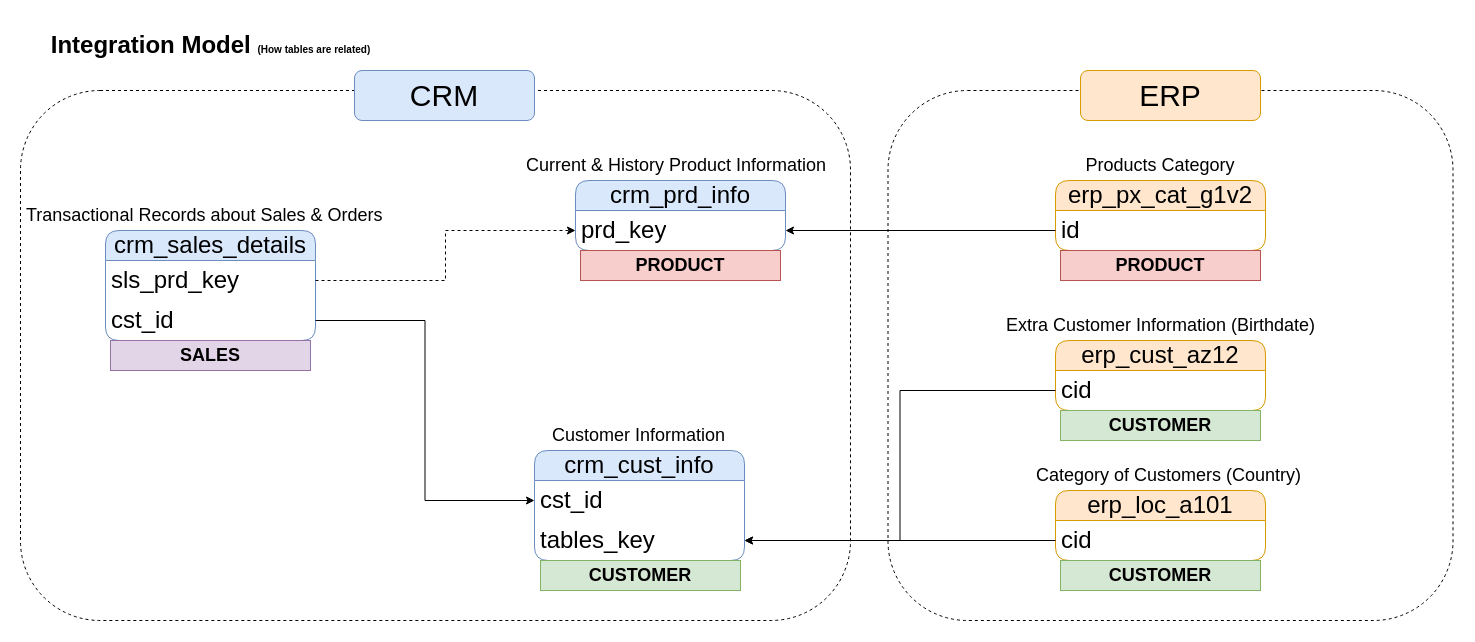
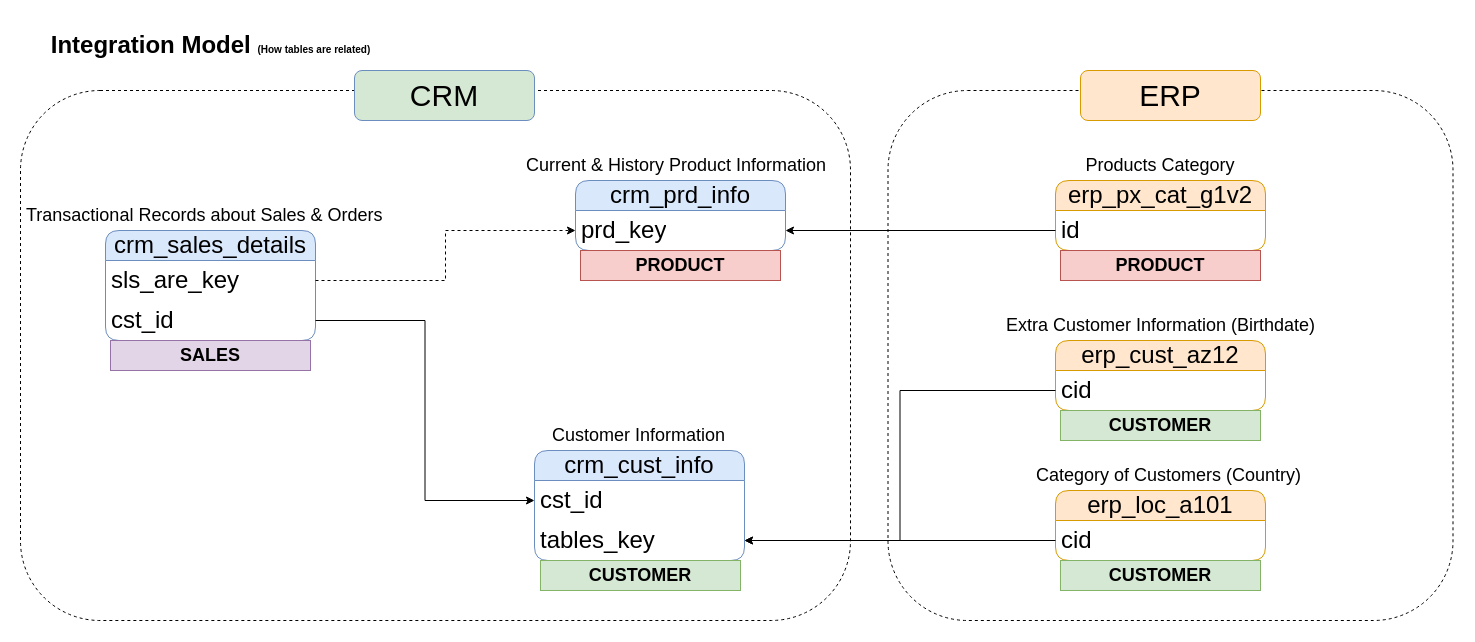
  <mxCell id="0" />
  <mxCell id="1" parent="0" />
  <mxCell id="2" value="" style="rounded=1;whiteSpace=wrap;html=1;fillColor=none;dashed=1;" parent="1" vertex="1"><mxGeometry x="20" y="90" width="830" height="530" as="geometry" /></mxCell>
  <mxCell id="3" value="" style="rounded=1;whiteSpace=wrap;html=1;fillColor=none;dashed=1;" parent="1" vertex="1"><mxGeometry x="887.5" y="90" width="565" height="530" as="geometry" /></mxCell>
  <mxCell id="4" value="Integration Model &lt;font size=&quot;1&quot;&gt;(How tables are related)&lt;/font&gt;" style="text;strokeColor=none;fillColor=none;html=1;fontSize=24;fontStyle=1;verticalAlign=middle;align=center;" parent="1" vertex="1"><mxGeometry x="35" y="20" width="350" height="50" as="geometry" /></mxCell>
  <mxCell id="5" value="crm_cust_info" style="swimlane;fontStyle=0;childLayout=stackLayout;horizontal=1;startSize=30;horizontalStack=0;resizeParent=1;resizeParentMax=0;resizeLast=0;collapsible=1;marginBottom=0;whiteSpace=wrap;html=1;rounded=1;fillColor=#dae8fc;strokeColor=#6c8ebf;fontSize=24;" parent="1" vertex="1"><mxGeometry x="534" y="450" width="210" height="110" as="geometry" /></mxCell>
  <mxCell id="6" value="cst_id" style="text;strokeColor=none;fillColor=none;align=left;verticalAlign=middle;spacingLeft=4;spacingRight=4;overflow=hidden;points=[[0,0.5],[1,0.5]];portConstraint=eastwest;rotatable=0;whiteSpace=wrap;html=1;fontSize=24;" parent="5" vertex="1"><mxGeometry y="30" width="210" height="40" as="geometry" /></mxCell>
  <mxCell id="7" value="tables_key" style="text;strokeColor=none;fillColor=none;align=left;verticalAlign=middle;spacingLeft=4;spacingRight=4;overflow=hidden;points=[[0,0.5],[1,0.5]];portConstraint=eastwest;rotatable=0;whiteSpace=wrap;html=1;fontSize=24;" parent="5" vertex="1"><mxGeometry y="70" width="210" height="40" as="geometry" /></mxCell>
  <mxCell id="8" value="Customer Information" style="text;strokeColor=none;fillColor=none;align=left;verticalAlign=middle;spacingLeft=4;spacingRight=4;overflow=hidden;points=[[0,0.5],[1,0.5]];portConstraint=eastwest;rotatable=0;whiteSpace=wrap;html=1;fontSize=18;" parent="1" vertex="1"><mxGeometry x="546" y="420" width="186" height="30" as="geometry" /></mxCell>
  <mxCell id="9" value="crm_prd_info" style="swimlane;fontStyle=0;childLayout=stackLayout;horizontal=1;startSize=30;horizontalStack=0;resizeParent=1;resizeParentMax=0;resizeLast=0;collapsible=1;marginBottom=0;whiteSpace=wrap;html=1;rounded=1;fillColor=#dae8fc;strokeColor=#6c8ebf;fontSize=24;" parent="1" vertex="1"><mxGeometry x="575" y="180" width="210" height="70" as="geometry" /></mxCell>
  <mxCell id="10" value="prd_key" style="text;strokeColor=none;fillColor=none;align=left;verticalAlign=middle;spacingLeft=4;spacingRight=4;overflow=hidden;points=[[0,0.5],[1,0.5]];portConstraint=eastwest;rotatable=0;whiteSpace=wrap;html=1;fontSize=24;" parent="9" vertex="1"><mxGeometry y="30" width="210" height="40" as="geometry" /></mxCell>
  <mxCell id="11" value="Current &amp;amp; History Product Information" style="text;strokeColor=none;fillColor=none;align=left;verticalAlign=middle;spacingLeft=4;spacingRight=4;overflow=hidden;points=[[0,0.5],[1,0.5]];portConstraint=eastwest;rotatable=0;whiteSpace=wrap;html=1;fontSize=18;" parent="1" vertex="1"><mxGeometry x="520" y="150" width="320" height="30" as="geometry" /></mxCell>
  <mxCell id="12" value="crm_sales_details" style="swimlane;fontStyle=0;childLayout=stackLayout;horizontal=1;startSize=30;horizontalStack=0;resizeParent=1;resizeParentMax=0;resizeLast=0;collapsible=1;marginBottom=0;whiteSpace=wrap;html=1;rounded=1;fillColor=#dae8fc;strokeColor=#6c8ebf;fontSize=24;" parent="1" vertex="1"><mxGeometry x="105" y="230" width="210" height="110" as="geometry" /></mxCell>
- <mxCell id="13" value="sls_prd_key" style="text;strokeColor=none;fillColor=none;align=left;verticalAlign=middle;spacingLeft=4;spacingRight=4;overflow=hidden;points=[[0,0.5],[1,0.5]];portConstraint=eastwest;rotatable=0;whiteSpace=wrap;html=1;fontSize=24;" parent="12" vertex="1"><mxGeometry y="30" width="210" height="40" as="geometry" /></mxCell>
+ <mxCell id="13" value="sls_are_key" style="text;strokeColor=none;fillColor=none;align=left;verticalAlign=middle;spacingLeft=4;spacingRight=4;overflow=hidden;points=[[0,0.5],[1,0.5]];portConstraint=eastwest;rotatable=0;whiteSpace=wrap;html=1;fontSize=24;" parent="12" vertex="1"><mxGeometry y="30" width="210" height="40" as="geometry" /></mxCell>
  <mxCell id="14" value="cst_id" style="text;strokeColor=none;fillColor=none;align=left;verticalAlign=middle;spacingLeft=4;spacingRight=4;overflow=hidden;points=[[0,0.5],[1,0.5]];portConstraint=eastwest;rotatable=0;whiteSpace=wrap;html=1;fontSize=24;" parent="12" vertex="1"><mxGeometry y="70" width="210" height="40" as="geometry" /></mxCell>
  <mxCell id="15" value="Transactional Records about Sales &amp;amp; Orders" style="text;strokeColor=none;fillColor=none;align=left;verticalAlign=middle;spacingLeft=4;spacingRight=4;overflow=hidden;points=[[0,0.5],[1,0.5]];portConstraint=eastwest;rotatable=0;whiteSpace=wrap;html=1;fontSize=18;" parent="1" vertex="1"><mxGeometry x="20" y="200" width="380" height="30" as="geometry" /></mxCell>
  <mxCell id="16" style="edgeStyle=orthogonalEdgeStyle;rounded=0;orthogonalLoop=1;jettySize=auto;html=1;entryX=0;entryY=0.5;entryDx=0;entryDy=0;" parent="1" source="14" target="6" edge="1"><mxGeometry relative="1" as="geometry" /></mxCell>
  <mxCell id="17" style="edgeStyle=orthogonalEdgeStyle;rounded=0;orthogonalLoop=1;jettySize=auto;html=1;entryX=0;entryY=0.5;entryDx=0;entryDy=0;dashed=1;" parent="1" source="13" target="10" edge="1"><mxGeometry relative="1" as="geometry" /></mxCell>
  <mxCell id="18" value="erp_cust_az12" style="swimlane;fontStyle=0;childLayout=stackLayout;horizontal=1;startSize=30;horizontalStack=0;resizeParent=1;resizeParentMax=0;resizeLast=0;collapsible=1;marginBottom=0;whiteSpace=wrap;html=1;rounded=1;fillColor=#ffe6cc;strokeColor=#d79b00;fontSize=24;" parent="1" vertex="1"><mxGeometry x="1055" y="340" width="210" height="70" as="geometry" /></mxCell>
  <mxCell id="19" value="cid" style="text;strokeColor=none;fillColor=none;align=left;verticalAlign=middle;spacingLeft=4;spacingRight=4;overflow=hidden;points=[[0,0.5],[1,0.5]];portConstraint=eastwest;rotatable=0;whiteSpace=wrap;html=1;fontSize=24;" parent="18" vertex="1"><mxGeometry y="30" width="210" height="40" as="geometry" /></mxCell>
  <mxCell id="20" value="Extra Customer Information (Birthdate)" style="text;strokeColor=none;fillColor=none;align=left;verticalAlign=middle;spacingLeft=4;spacingRight=4;overflow=hidden;points=[[0,0.5],[1,0.5]];portConstraint=eastwest;rotatable=0;whiteSpace=wrap;html=1;fontSize=18;" parent="1" vertex="1"><mxGeometry x="1000" y="310" width="320" height="30" as="geometry" /></mxCell>
  <mxCell id="21" style="edgeStyle=orthogonalEdgeStyle;rounded=0;orthogonalLoop=1;jettySize=auto;html=1;entryX=1;entryY=0.5;entryDx=0;entryDy=0;" parent="1" source="19" target="7" edge="1"><mxGeometry relative="1" as="geometry" /></mxCell>
  <mxCell id="22" value="erp_loc_a101" style="swimlane;fontStyle=0;childLayout=stackLayout;horizontal=1;startSize=30;horizontalStack=0;resizeParent=1;resizeParentMax=0;resizeLast=0;collapsible=1;marginBottom=0;whiteSpace=wrap;html=1;rounded=1;fillColor=#ffe6cc;strokeColor=#d79b00;fontSize=24;" parent="1" vertex="1"><mxGeometry x="1055" y="490" width="210" height="70" as="geometry" /></mxCell>
  <mxCell id="23" value="cid" style="text;strokeColor=none;fillColor=none;align=left;verticalAlign=middle;spacingLeft=4;spacingRight=4;overflow=hidden;points=[[0,0.5],[1,0.5]];portConstraint=eastwest;rotatable=0;whiteSpace=wrap;html=1;fontSize=24;" parent="22" vertex="1"><mxGeometry y="30" width="210" height="40" as="geometry" /></mxCell>
  <mxCell id="24" value="Category of Customers (Country)" style="text;strokeColor=none;fillColor=none;align=left;verticalAlign=middle;spacingLeft=4;spacingRight=4;overflow=hidden;points=[[0,0.5],[1,0.5]];portConstraint=eastwest;rotatable=0;whiteSpace=wrap;html=1;fontSize=18;" parent="1" vertex="1"><mxGeometry x="1030" y="460" width="280" height="30" as="geometry" /></mxCell>
  <mxCell id="25" style="edgeStyle=orthogonalEdgeStyle;rounded=0;orthogonalLoop=1;jettySize=auto;html=1;entryX=1;entryY=0.5;entryDx=0;entryDy=0;" parent="1" source="23" target="7" edge="1"><mxGeometry relative="1" as="geometry" /></mxCell>
  <mxCell id="26" value="erp_px_cat_g1v2" style="swimlane;fontStyle=0;childLayout=stackLayout;horizontal=1;startSize=30;horizontalStack=0;resizeParent=1;resizeParentMax=0;resizeLast=0;collapsible=1;marginBottom=0;whiteSpace=wrap;html=1;rounded=1;fillColor=#ffe6cc;strokeColor=#d79b00;fontSize=24;" parent="1" vertex="1"><mxGeometry x="1055" y="180" width="210" height="70" as="geometry" /></mxCell>
  <mxCell id="27" value="id" style="text;strokeColor=none;fillColor=none;align=left;verticalAlign=middle;spacingLeft=4;spacingRight=4;overflow=hidden;points=[[0,0.5],[1,0.5]];portConstraint=eastwest;rotatable=0;whiteSpace=wrap;html=1;fontSize=24;" parent="26" vertex="1"><mxGeometry y="30" width="210" height="40" as="geometry" /></mxCell>
  <mxCell id="28" value="Products Category" style="text;strokeColor=none;fillColor=none;align=center;verticalAlign=middle;spacingLeft=4;spacingRight=4;overflow=hidden;points=[[0,0.5],[1,0.5]];portConstraint=eastwest;rotatable=0;whiteSpace=wrap;html=1;fontSize=18;" parent="1" vertex="1"><mxGeometry x="1000" y="150" width="320" height="30" as="geometry" /></mxCell>
  <mxCell id="29" style="edgeStyle=orthogonalEdgeStyle;rounded=0;orthogonalLoop=1;jettySize=auto;html=1;entryX=1;entryY=0.5;entryDx=0;entryDy=0;" parent="1" source="27" target="10" edge="1"><mxGeometry relative="1" as="geometry" /></mxCell>
- <mxCell id="30" value="&lt;font style=&quot;font-size: 30px;&quot;&gt;CRM&lt;/font&gt;" style="rounded=1;whiteSpace=wrap;html=1;fillColor=#dae8fc;strokeColor=#6c8ebf;" parent="1" vertex="1"><mxGeometry x="354" y="70" width="180" height="50" as="geometry" /></mxCell>
+ <mxCell id="30" value="&lt;font style=&quot;font-size: 30px;&quot;&gt;CRM&lt;/font&gt;" style="rounded=1;whiteSpace=wrap;html=1;fillColor=#d5e8d4;strokeColor=#6c8ebf;" parent="1" vertex="1"><mxGeometry x="354" y="70" width="180" height="50" as="geometry" /></mxCell>
  <mxCell id="31" value="&lt;font style=&quot;font-size: 30px;&quot;&gt;ERP&lt;/font&gt;" style="rounded=1;whiteSpace=wrap;html=1;fillColor=#ffe6cc;strokeColor=#d79b00;" parent="1" vertex="1"><mxGeometry x="1080" y="70" width="180" height="50" as="geometry" /></mxCell>
  <mxCell id="32" value="PRODUCT" style="text;html=1;strokeColor=#b85450;fillColor=#f8cecc;align=center;verticalAlign=middle;whiteSpace=wrap;overflow=hidden;fontSize=18;fontStyle=1" parent="1" vertex="1"><mxGeometry x="580" y="250" width="200" height="30" as="geometry" /></mxCell>
  <mxCell id="33" value="PRODUCT" style="text;html=1;strokeColor=#b85450;fillColor=#f8cecc;align=center;verticalAlign=middle;whiteSpace=wrap;overflow=hidden;fontSize=18;fontStyle=1" parent="1" vertex="1"><mxGeometry x="1060" y="250" width="200" height="30" as="geometry" /></mxCell>
  <mxCell id="34" value="CUSTOMER" style="text;html=1;strokeColor=#82b366;fillColor=#d5e8d4;align=center;verticalAlign=middle;whiteSpace=wrap;overflow=hidden;fontSize=18;fontStyle=1" parent="1" vertex="1"><mxGeometry x="540" y="560" width="200" height="30" as="geometry" /></mxCell>
  <mxCell id="35" value="CUSTOMER" style="text;html=1;strokeColor=#82b366;fillColor=#d5e8d4;align=center;verticalAlign=middle;whiteSpace=wrap;overflow=hidden;fontSize=18;fontStyle=1" parent="1" vertex="1"><mxGeometry x="1060" y="410" width="200" height="30" as="geometry" /></mxCell>
  <mxCell id="36" value="CUSTOMER" style="text;html=1;strokeColor=#82b366;fillColor=#d5e8d4;align=center;verticalAlign=middle;whiteSpace=wrap;overflow=hidden;fontSize=18;fontStyle=1" parent="1" vertex="1"><mxGeometry x="1060" y="560" width="200" height="30" as="geometry" /></mxCell>
  <mxCell id="37" value="SALES" style="text;html=1;strokeColor=#9673a6;fillColor=#e1d5e7;align=center;verticalAlign=middle;whiteSpace=wrap;overflow=hidden;fontSize=18;fontStyle=1" parent="1" vertex="1"><mxGeometry x="110" y="340" width="200" height="30" as="geometry" /></mxCell>
